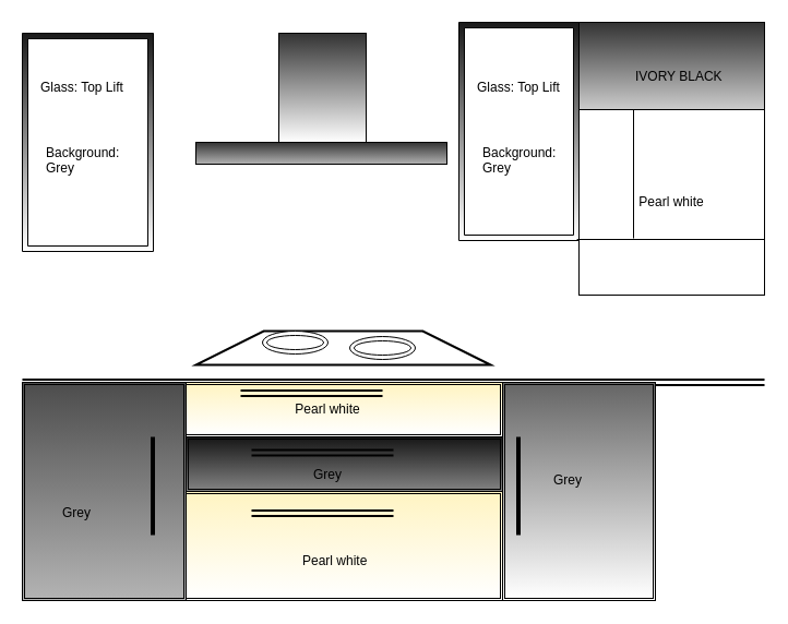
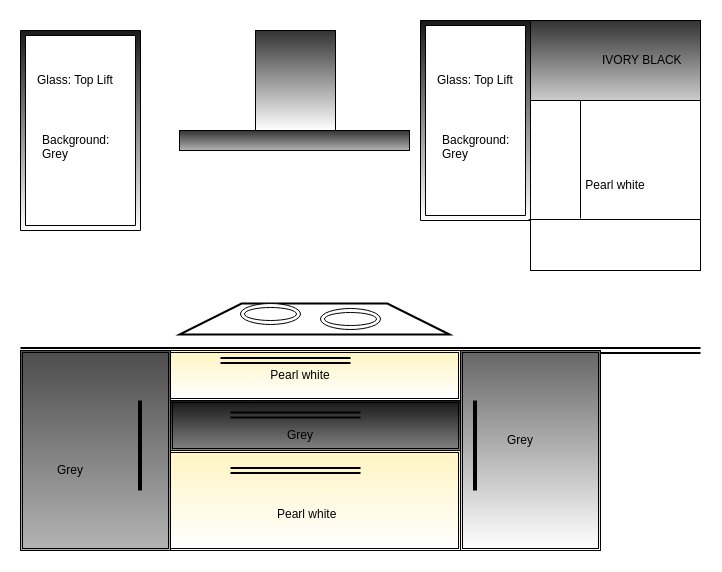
  <mxCell id="0" />
  <mxCell id="1" parent="0" />
  <mxCell id="2" value="" style="verticalLabelPosition=bottom;verticalAlign=top;html=1;shape=mxgraph.basic.frame;dx=5;fillColor=#1A1A1A;gradientColor=#ffffff;" vertex="1" parent="1"><mxGeometry x="20" y="30" width="120" height="200" as="geometry" /></mxCell>
  <mxCell id="3" value="" style="rounded=0;whiteSpace=wrap;html=1;fillColor=#333333;gradientColor=#B3B3B3;" vertex="1" parent="1"><mxGeometry x="179" y="130" width="230" height="20" as="geometry" /></mxCell>
  <mxCell id="4" value="" style="rounded=0;whiteSpace=wrap;html=1;fillColor=#333333;gradientColor=#ffffff;" vertex="1" parent="1"><mxGeometry x="255" y="30" width="80" height="100" as="geometry" /></mxCell>
  <mxCell id="5" value="" style="shape=crossbar;whiteSpace=wrap;html=1;rounded=1;fillColor=#333333;gradientColor=none;" vertex="1" parent="1"><mxGeometry x="160" y="405" width="190" height="20" as="geometry" /></mxCell>
  <mxCell id="6" value="" style="shape=link;html=1;strokeWidth=2;" edge="1" parent="1"><mxGeometry width="50" height="50" relative="1" as="geometry"><mxPoint x="20" y="350" as="sourcePoint" /><mxPoint x="700" y="350" as="targetPoint" /></mxGeometry></mxCell>
  <mxCell id="7" value="" style="shape=ext;double=1;rounded=0;whiteSpace=wrap;html=1;fillColor=#FFF4C3;gradientColor=#ffffff;" vertex="1" parent="1"><mxGeometry x="160" y="350" width="300" height="50" as="geometry" /></mxCell>
  <mxCell id="8" value="" style="shape=ext;double=1;rounded=0;whiteSpace=wrap;html=1;fillColor=#1A1A1A;gradientColor=#808080;" vertex="1" parent="1"><mxGeometry y="400" width="290" height="50" as="geometry" x="170" /></mxCell>
  <mxCell id="9" value="" style="shape=ext;double=1;rounded=0;whiteSpace=wrap;html=1;fillColor=#FFF4C3;gradientColor=#ffffff;" vertex="1" parent="1"><mxGeometry x="160" y="450" width="300" height="100" as="geometry" /></mxCell>
  <mxCell id="10" value="" style="shape=ext;double=1;rounded=0;whiteSpace=wrap;html=1;fillColor=#666666;gradientColor=#ffffff;" vertex="1" parent="1"><mxGeometry x="460" y="350" width="140" height="200" as="geometry" /></mxCell>
  <mxCell id="11" value="" style="shape=ext;double=1;rounded=0;whiteSpace=wrap;html=1;fillColor=#4D4D4D;gradientColor=#B3B3B3;" vertex="1" parent="1"><mxGeometry x="20" y="350" width="150" height="200" as="geometry" /></mxCell>
  <mxCell id="12" value="" style="endArrow=none;html=1;strokeWidth=4;" edge="1" parent="1"><mxGeometry width="50" height="50" relative="1" as="geometry"><mxPoint x="474.5" y="490" as="sourcePoint" /><mxPoint x="474.5" y="400" as="targetPoint" /></mxGeometry></mxCell>
  <mxCell id="13" value="" style="endArrow=none;html=1;strokeWidth=4;" edge="1" parent="1"><mxGeometry width="50" height="50" relative="1" as="geometry"><mxPoint x="139.5" y="490" as="sourcePoint" /><mxPoint x="139.5" y="400" as="targetPoint" /><Array as="points"><mxPoint x="139.5" y="465" /></Array></mxGeometry></mxCell>
  <mxCell id="14" value="" style="shape=link;html=1;strokeWidth=2;" edge="1" parent="1"><mxGeometry width="50" height="50" relative="1" as="geometry"><mxPoint x="220" y="360" as="sourcePoint" /><mxPoint x="350" y="360" as="targetPoint" /></mxGeometry></mxCell>
  <mxCell id="15" value="" style="shape=link;html=1;strokeWidth=2;" edge="1" parent="1"><mxGeometry width="50" height="50" relative="1" as="geometry"><mxPoint x="230" y="414.5" as="sourcePoint" /><mxPoint x="360" y="414.5" as="targetPoint" /></mxGeometry></mxCell>
  <mxCell id="16" value="" style="shape=link;html=1;strokeWidth=2;" edge="1" parent="1"><mxGeometry width="50" height="50" relative="1" as="geometry"><mxPoint x="230" y="470" as="sourcePoint" /><mxPoint x="360" y="470" as="targetPoint" /></mxGeometry></mxCell>
  <mxCell id="17" value="" style="verticalLabelPosition=bottom;verticalAlign=top;html=1;strokeWidth=2;shape=trapezoid;perimeter=trapezoidPerimeter;whiteSpace=wrap;size=0.23;arcSize=10;flipV=1;fillColor=#FFFFFF;gradientColor=none;rotation=-180;" vertex="1" parent="1"><mxGeometry x="179" y="303" width="270" height="31" as="geometry" /></mxCell>
  <mxCell id="18" value="" style="ellipse;shape=doubleEllipse;whiteSpace=wrap;html=1;fillColor=#FFFFFF;gradientColor=none;" vertex="1" parent="1"><mxGeometry x="320" y="308" width="60" height="21" as="geometry" /></mxCell>
  <mxCell id="19" value="" style="ellipse;shape=doubleEllipse;whiteSpace=wrap;html=1;fillColor=#FFFFFF;gradientColor=none;" vertex="1" parent="1"><mxGeometry x="240" y="303" width="60" height="21" as="geometry" /></mxCell>
  <mxCell id="20" value="" style="verticalLabelPosition=bottom;verticalAlign=top;html=1;shape=mxgraph.basic.frame;dx=5;fillColor=#1A1A1A;gradientColor=#ffffff;" vertex="1" parent="1"><mxGeometry x="420" y="20" width="110" height="200" as="geometry" /></mxCell>
  <mxCell id="21" value="Pearl white" style="rounded=0;whiteSpace=wrap;html=1;" vertex="1" parent="1"><mxGeometry x="530" y="100" width="170" height="170" as="geometry" /></mxCell>
  <mxCell id="22" value="" style="rounded=0;whiteSpace=wrap;html=1;gradientColor=#CCCCCC;fillColor=#333333;" vertex="1" parent="1"><mxGeometry x="530" y="20" width="170" height="80" as="geometry" /></mxCell>
  <mxCell id="23" value="" style="endArrow=none;html=1;exitX=-0.011;exitY=0.7;exitDx=0;exitDy=0;exitPerimeter=0;" edge="1" parent="1" source="21"><mxGeometry width="50" height="50" relative="1" as="geometry"><mxPoint x="500" y="219.5" as="sourcePoint" /><mxPoint x="700" y="219" as="targetPoint" /></mxGeometry></mxCell>
  <mxCell id="24" value="" style="endArrow=none;html=1;" edge="1" parent="1"><mxGeometry width="50" height="50" relative="1" as="geometry"><mxPoint x="580" y="100" as="sourcePoint" /><mxPoint x="580" y="218" as="targetPoint" /><Array as="points" /></mxGeometry></mxCell>
- <mxCell id="25" value="IVORY BLACK" style="text;html=1;resizable=0;points=[];autosize=1;align=left;verticalAlign=top;spacingTop=-4;" vertex="1" parent="1"><mxGeometry x="580" y="60" width="90" height="20" as="geometry" /></mxCell>
+ <mxCell id="25" value="IVORY BLACK" style="text;html=1;resizable=0;points=[];autosize=1;align=left;verticalAlign=top;spacingTop=-4;" vertex="1" parent="1"><mxGeometry x="600" y="50" width="90" height="20" as="geometry" /></mxCell>
  <mxCell id="26" value="Glass: Top Lift" style="text;html=1;resizable=0;points=[];autosize=1;align=left;verticalAlign=top;spacingTop=-4;" vertex="1" parent="1"><mxGeometry x="435" y="70" width="90" height="20" as="geometry" /></mxCell>
  <mxCell id="27" value="&lt;div&gt;Background:&lt;/div&gt;&lt;div&gt;Grey&lt;br&gt;&lt;/div&gt;" style="text;html=1;resizable=0;points=[];autosize=1;align=left;verticalAlign=top;spacingTop=-4;" vertex="1" parent="1"><mxGeometry x="440" y="130" width="80" height="30" as="geometry" /></mxCell>
  <mxCell id="28" value="Glass: Top Lift" style="text;html=1;resizable=0;points=[];autosize=1;align=left;verticalAlign=top;spacingTop=-4;" vertex="1" parent="1"><mxGeometry x="35" y="70" width="90" height="20" as="geometry" /></mxCell>
  <mxCell id="29" value="&lt;div&gt;Background:&lt;/div&gt;&lt;div&gt;Grey&lt;br&gt;&lt;/div&gt;" style="text;html=1;resizable=0;points=[];autosize=1;align=left;verticalAlign=top;spacingTop=-4;" vertex="1" parent="1"><mxGeometry x="40" y="130" width="80" height="30" as="geometry" /></mxCell>
  <mxCell id="30" value="Grey" style="text;html=1;strokeColor=none;fillColor=none;align=center;verticalAlign=middle;whiteSpace=wrap;rounded=0;" vertex="1" parent="1"><mxGeometry x="500" y="430" width="40" height="20" as="geometry" /></mxCell>
  <mxCell id="31" value="Grey" style="text;html=1;strokeColor=none;fillColor=none;align=center;verticalAlign=middle;whiteSpace=wrap;rounded=0;" vertex="1" parent="1"><mxGeometry x="50" y="460" width="40" height="20" as="geometry" /></mxCell>
  <mxCell id="32" value="Pearl white" style="text;html=1;strokeColor=none;fillColor=none;align=center;verticalAlign=middle;whiteSpace=wrap;rounded=0;" vertex="1" parent="1"><mxGeometry x="260" y="365" width="80" height="20" as="geometry" /></mxCell>
  <mxCell id="33" value="Pearl white" style="text;html=1;" vertex="1" parent="1"><mxGeometry x="275" y="500" width="90" height="30" as="geometry" /></mxCell>
  <mxCell id="34" value="Grey" style="text;html=1;strokeColor=none;fillColor=none;align=center;verticalAlign=middle;whiteSpace=wrap;rounded=0;" vertex="1" parent="1"><mxGeometry x="280" y="425" width="40" height="20" as="geometry" /></mxCell>
